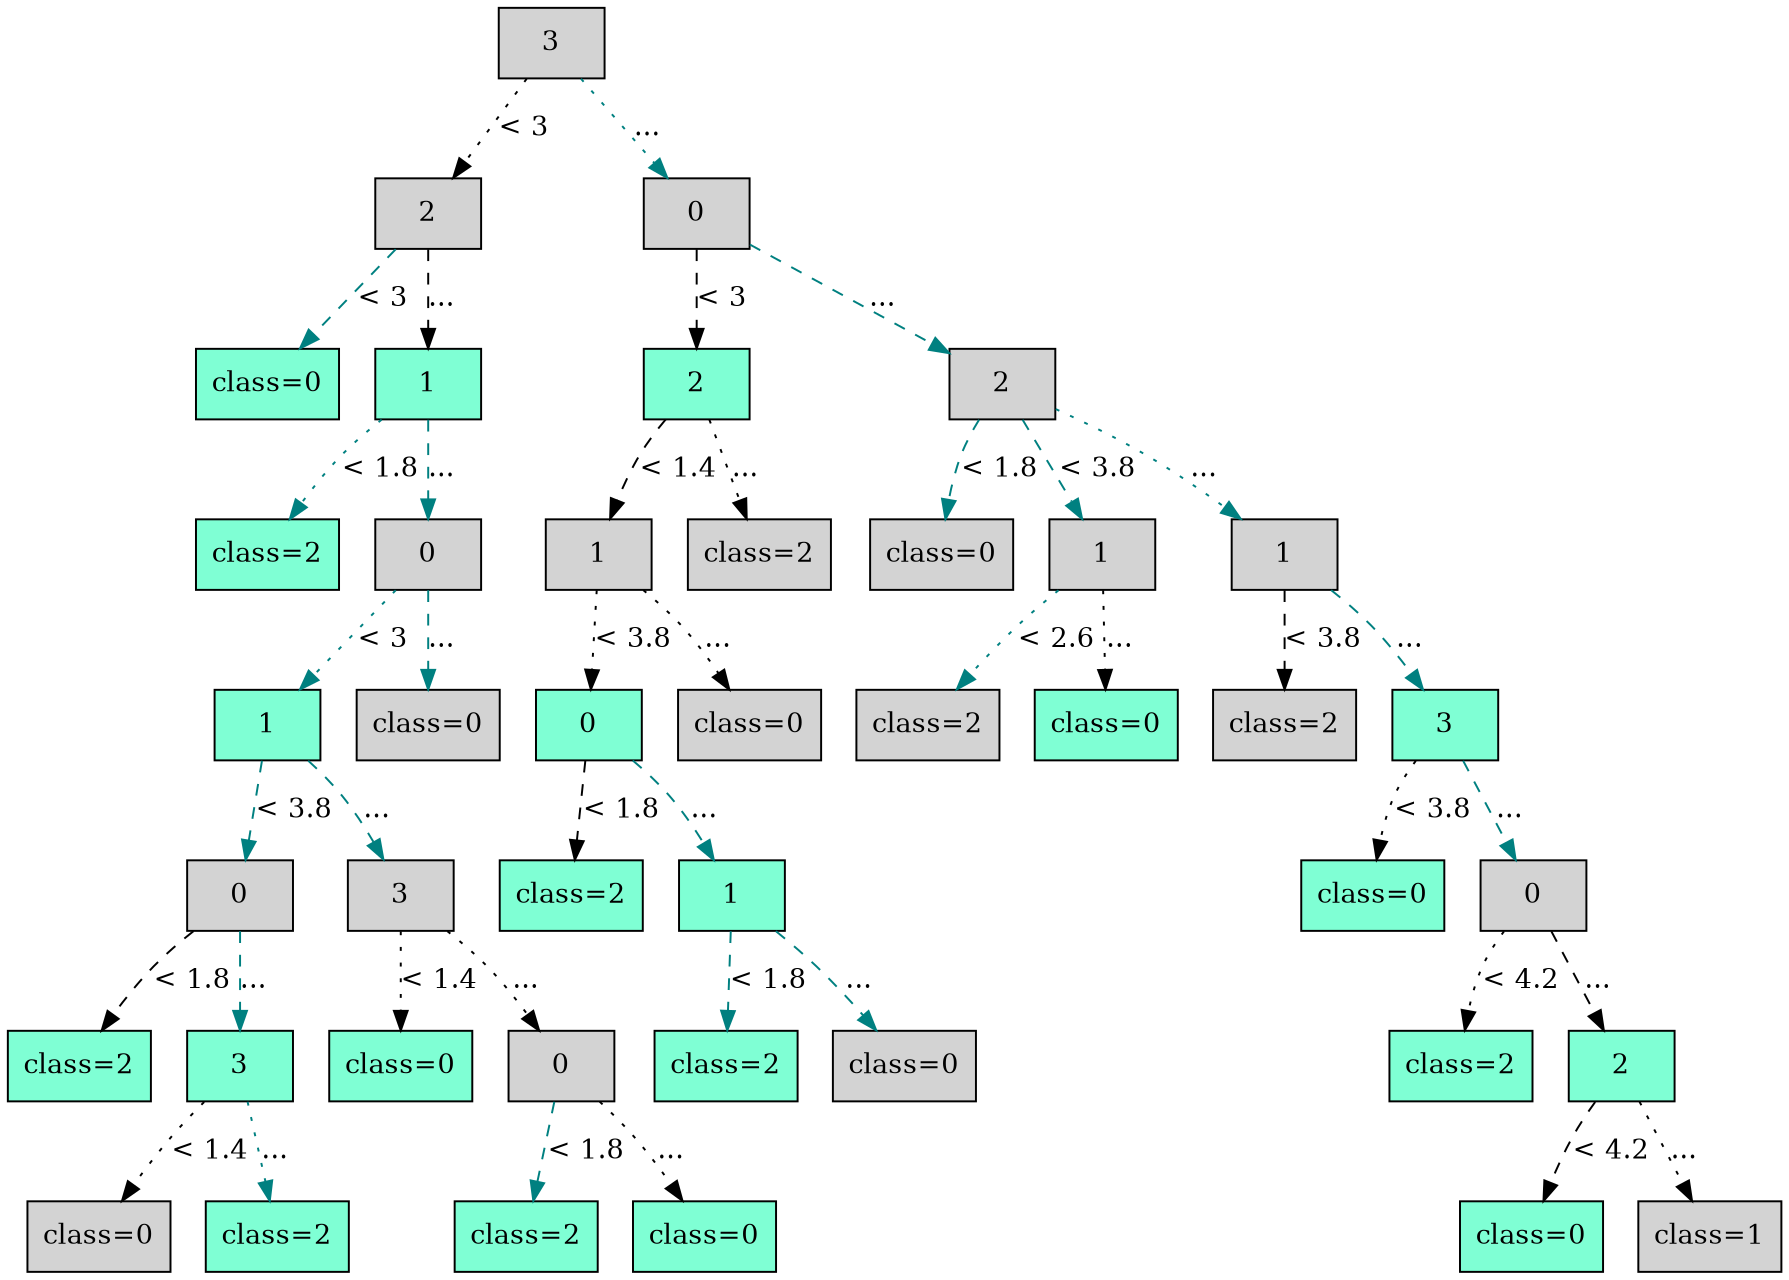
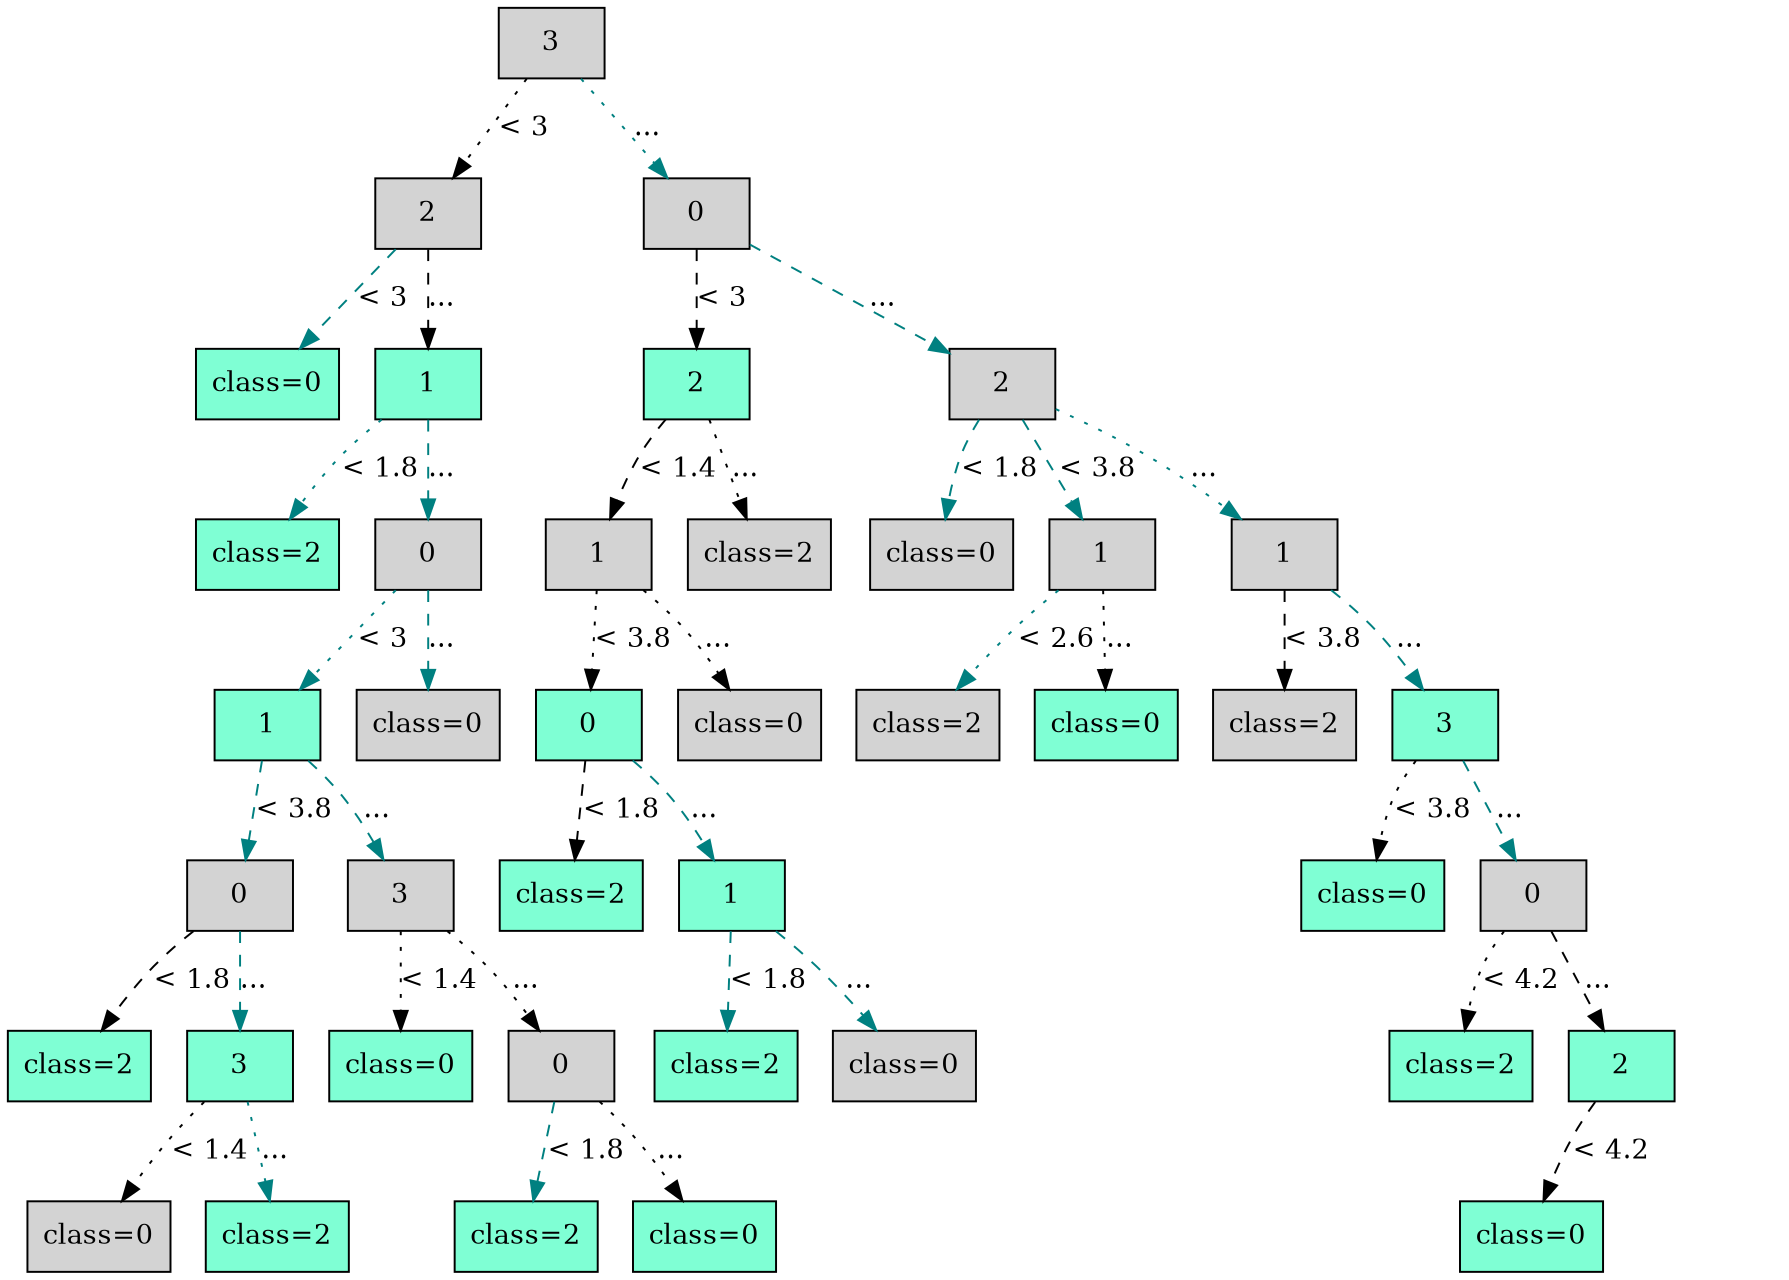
  digraph {
    node [shape=box style=filled fillcolor=lightgrey]
    edge [color=teal style=dashed]
    n1 [label=3]
    n2 [label=2]
    n3 [label=0]
    n4 [label="class=0" fillcolor=aquamarine]
    n5 [label=1 fillcolor=aquamarine]
    n6 [label=2 fillcolor=aquamarine]
    n7 [label=2]
    n8 [label="class=2" fillcolor=aquamarine]
    n9 [label=0]
    n10 [label=1]
    n11 [label="class=2"]
    n12 [label="class=0"]
    n13 [label=1]
    n14 [label=1]
    n15 [label=1 fillcolor=aquamarine]
    n16 [label="class=0"]
    n17 [label=0 fillcolor=aquamarine]
    n18 [label="class=0"]
    n19 [label="class=2"]
    n20 [label="class=0" fillcolor=aquamarine]
    n21 [label="class=2"]
    n22 [label=3 fillcolor=aquamarine]
    n23 [label=0]
    n24 [label=3]
    n25 [label="class=2" fillcolor=aquamarine]
    n26 [label=1 fillcolor=aquamarine]
    n27 [label="class=0" fillcolor=aquamarine]
    n28 [label=0]
    n29 [label="class=2" fillcolor=aquamarine]
    n30 [label=3 fillcolor=aquamarine]
    n31 [label="class=0" fillcolor=aquamarine]
    n32 [label=0]
    n33 [label="class=2" fillcolor=aquamarine]
    n34 [label="class=0"]
    n35 [label="class=2" fillcolor=aquamarine]
    n36 [label=2 fillcolor=aquamarine]
    n37 [label="class=0"]
    n38 [label="class=2" fillcolor=aquamarine]
    n39 [label="class=2" fillcolor=aquamarine]
    n40 [label="class=0" fillcolor=aquamarine]
    n41 [label="class=0" fillcolor=aquamarine]
-   n42 [label="class=1"]
    n1 -> n2 [label="< 3" color=black style=dotted]
    n1 -> n3 [label="..." style=dotted]
    n2 -> n4 [label="< 3"]
    n2 -> n5 [label="..." color=black]
    n3 -> n6 [label="< 3" color=black]
    n3 -> n7 [label="..."]
    n5 -> n8 [label="< 1.8" style=dotted]
    n5 -> n9 [label="..."]
    n6 -> n10 [label="< 1.4" color=black]
    n6 -> n11 [label="..." color=black style=dotted]
    n7 -> n12 [label="< 1.8"]
    n7 -> n13 [label="< 3.8"]
    n7 -> n14 [label="..." style=dotted]
    n9 -> n15 [label="< 3" style=dotted]
    n9 -> n16 [label="..."]
    n10 -> n17 [label="< 3.8" color=black style=dotted]
    n10 -> n18 [label="..." color=black style=dotted]
    n13 -> n19 [label="< 2.6" style=dotted]
    n13 -> n20 [label="..." color=black style=dotted]
    n14 -> n21 [label="< 3.8" color=black]
    n14 -> n22 [label="..."]
    n15 -> n23 [label="< 3.8"]
    n15 -> n24 [label="..."]
    n17 -> n25 [label="< 1.8" color=black]
    n17 -> n26 [label="..."]
    n22 -> n27 [label="< 3.8" color=black style=dotted]
    n22 -> n28 [label="..."]
    n23 -> n29 [label="< 1.8" color=black]
    n23 -> n30 [label="..."]
    n24 -> n31 [label="< 1.4" color=black style=dotted]
    n24 -> n32 [label="..." color=black style=dotted]
    n26 -> n33 [label="< 1.8"]
    n26 -> n34 [label="..."]
    n28 -> n35 [label="< 4.2" color=black style=dotted]
    n28 -> n36 [label="..." color=black]
    n30 -> n37 [label="< 1.4" color=black style=dotted]
    n30 -> n38 [label="..." style=dotted]
    n32 -> n39 [label="< 1.8"]
    n32 -> n40 [label="..." color=black style=dotted]
    n36 -> n41 [label="< 4.2" color=black]
-   n36 -> n42 [label="..." color=black style=dotted]
  }
